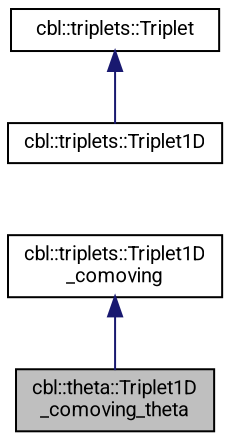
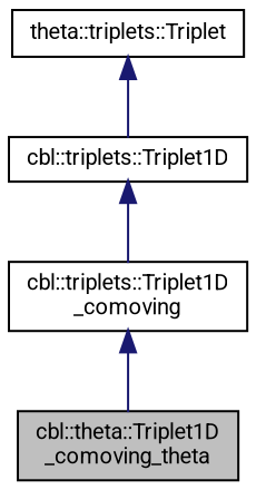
  digraph {
    fontname=Roboto
    node [color=black fillcolor=white fontname=Roboto fontsize=10 shape=record style=filled]
    edge [color=midnightblue dir=back fontname=Roboto fontsize=10 labelfontname=Helvetica labelfontsize=10 style=solid]
    n1 [fillcolor=grey75 fontcolor=black height=0.2 label="cbl::theta::Triplet1D\l_comoving_theta" width=0.4]
    n2 [height=0.2 label="cbl::triplets::Triplet1D\l_comoving" width=0.4]
    n3 [height=0.2 label="cbl::triplets::Triplet1D" width=0.4]
-   n4 [height=0.2 label="cbl::triplets::Triplet" width=0.4]
+   n4 [height=0.2 label="theta::triplets::Triplet" width=0.4]
    n2 -> n1
+   n3 -> n2
    n4 -> n3
  }
